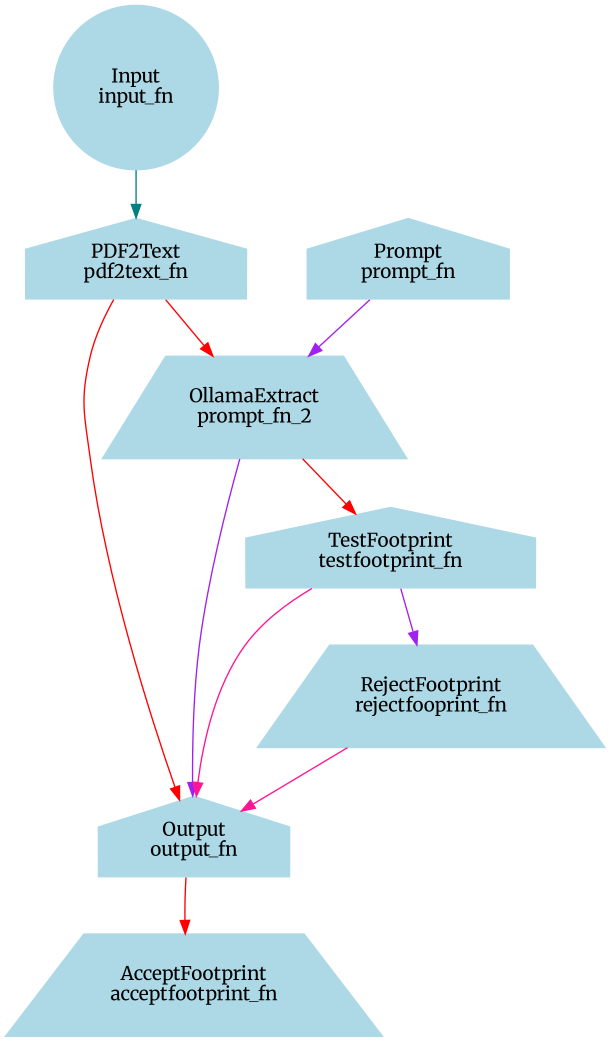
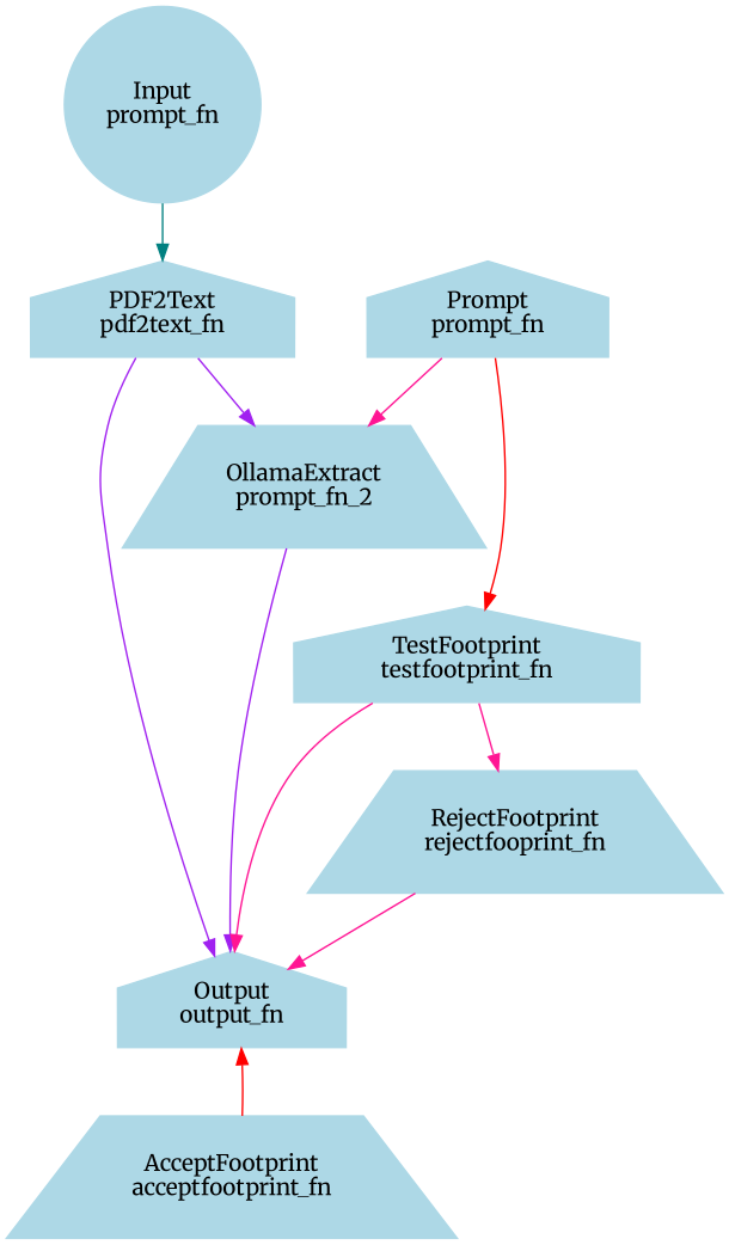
  digraph {
    fontname=Merriweather
    node [color=lightblue fontname=Merriweather shape=house style=filled]
    edge [color=deeppink fontname=Merriweather]
-   n1 [label="Input\ninput_fn" shape=circle]
+   n1 [label="Input\nprompt_fn" shape=circle]
    n2 [label="PDF2Text\npdf2text_fn"]
    n3 [label="Output\noutput_fn"]
    n4 [label="OllamaExtract\nprompt_fn_2" shape=trapezium]
    n5 [label="TestFootprint\ntestfootprint_fn"]
    n6 [label="Prompt\nprompt_fn"]
    n7 [label="RejectFootprint\nrejectfooprint_fn" shape=trapezium]
    n8 [label="AcceptFootprint\nacceptfootprint_fn" shape=trapezium]
    n1 -> n2 [color=teal]
-   n2 -> n3 [color=red]
-   n2 -> n4 [color=red]
+   n2 -> n3 [color=purple]
+   n2 -> n4 [color=purple]
    n4 -> n3 [color=purple]
-   n4 -> n5 [color=red]
+   n6 -> n5 [color=red]
    n5 -> n3
-   n5 -> n7 [color=purple]
-   n6 -> n4 [color=purple]
+   n5 -> n7
+   n6 -> n4
    n7 -> n3
-   n3 -> n8 [color=red]
+   n8 -> n3 [color=red]
  }
